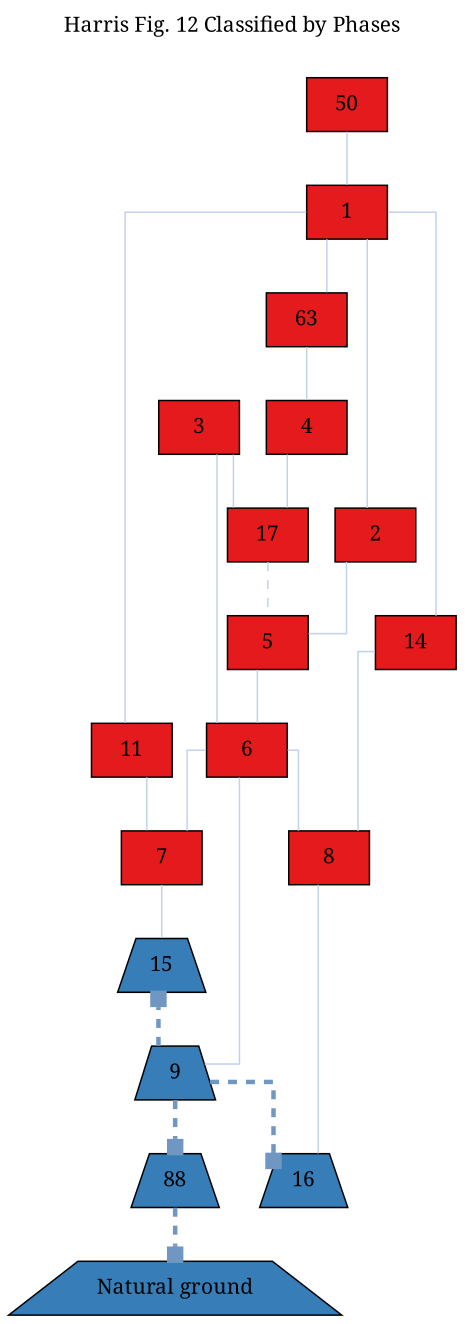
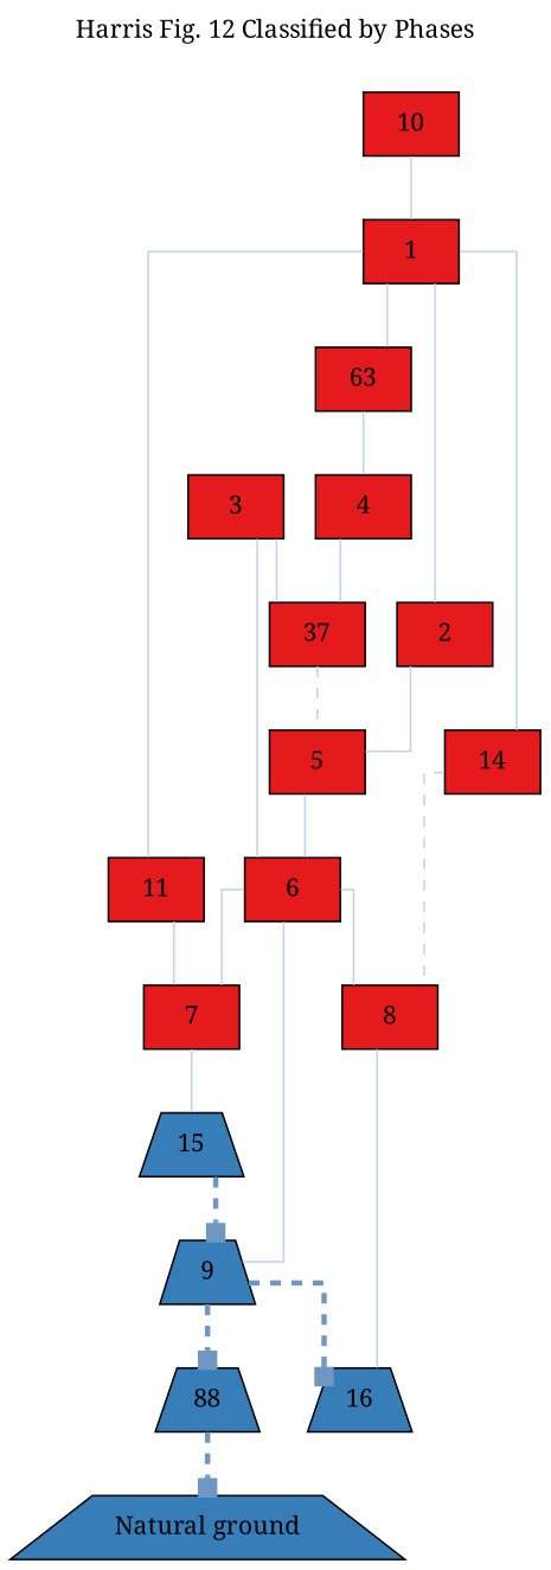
  digraph {
    bgcolor="/x11/white"
    fontcolor="/x11/black"
    fontname="Noto Serif"
    fontsize=14.0
    label="Harris Fig. 12 Classified by Phases"
    labelloc=t
    splines=ortho
    style=filled
    node [color="/x11/black" distortion=0.0 fillcolor="/set13/1" fontcolor="/x11/black" fontname="Noto Serif" fontsize=14.0 orientation=0.0 penwidth=1.0 shape=box sides=4 skew=0.0 style=filled]
    edge [arrowhead=none color="0.597 0.183 0.922" fontcolor="/x11/black" fontname="Noto Serif" fontsize=14.0 penwidth=1.0 style=solid]
    1
    2
    11
    n4 [label=63]
    14
    5
    7
    4
    8
    6
    3
-   17
+   17 [label=37]
    9 [fillcolor="/set13/2" shape=trapezium]
    15 [fillcolor="/set13/2" shape=trapezium]
    16 [fillcolor="/set13/2" shape=trapezium]
    n16 [fillcolor="/set13/2" label=88 shape=trapezium]
    "Natural ground" [fillcolor="/set13/2" shape=trapezium]
-   10 [label=50]
+   10
    1 -> 2
    1 -> 11
    1 -> n4
    1 -> 14
    2 -> 5
    11 -> 7
    n4 -> 4
-   14 -> 8
+   14 -> 8 [style=dashed]
    5 -> 6
    7 -> 15
    4 -> 17
    8 -> 16
    6 -> 7
    6 -> 8
    6 -> 9
    3 -> 6
    3 -> 17
    17 -> 5 [style=dashed]
    9 -> 16 [arrowhead=box color="0.586 0.420 0.757" penwidth=3.0 style=dashed]
    9 -> n16 [arrowhead=box color="0.586 0.420 0.757" penwidth=3.0 style=dashed]
-   9 -> 15 [arrowhead=box color="0.586 0.420 0.757" penwidth=3.0 style=dashed]
+   15 -> 9 [arrowhead=box color="0.586 0.420 0.757" penwidth=3.0 style=dashed]
    n16 -> "Natural ground" [arrowhead=box color="0.586 0.420 0.757" penwidth=3.0 style=dashed]
    10 -> 1
  }
